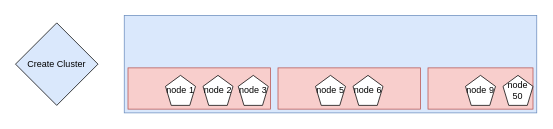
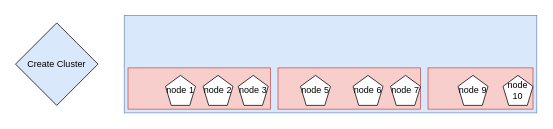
  <mxCell id="0" />
  <mxCell id="1" parent="0" />
  <mxCell id="2" value="" style="rounded=0;whiteSpace=wrap;html=1;fillColor=#dae8fc;strokeColor=#6c8ebf;" vertex="1" parent="1"><mxGeometry x="165" y="20" width="550" height="130" as="geometry" /></mxCell>
  <mxCell id="3" value="" style="rounded=0;whiteSpace=wrap;html=1;fillColor=#f8cecc;strokeColor=#b85450;" vertex="1" parent="1"><mxGeometry x="570" y="90" width="140" height="55" as="geometry" /></mxCell>
  <mxCell id="4" value="" style="rounded=0;whiteSpace=wrap;html=1;fillColor=#f8cecc;strokeColor=#b85450;" vertex="1" parent="1"><mxGeometry x="370" y="90" width="190" height="55" as="geometry" /></mxCell>
  <mxCell id="5" value="Create Cluster" style="rhombus;whiteSpace=wrap;html=1;fillColor=#dae8fc;" vertex="1" parent="1"><mxGeometry x="20" y="30" width="110" height="110" as="geometry" /></mxCell>
  <mxCell id="6" value="" style="rounded=0;whiteSpace=wrap;html=1;fillColor=#f8cecc;strokeColor=#b85450;" vertex="1" parent="1"><mxGeometry x="170" y="90" width="190" height="55" as="geometry" /></mxCell>
  <mxCell id="7" value="node 1" style="whiteSpace=wrap;html=1;shape=mxgraph.basic.pentagon" vertex="1" parent="1"><mxGeometry x="220" y="100" width="40" height="40" as="geometry" /></mxCell>
  <mxCell id="8" value="node 2" style="whiteSpace=wrap;html=1;shape=mxgraph.basic.pentagon" vertex="1" parent="1"><mxGeometry x="270" y="100" width="40" height="40" as="geometry" /></mxCell>
  <mxCell id="9" value="node 6" style="whiteSpace=wrap;html=1;shape=mxgraph.basic.pentagon" vertex="1" parent="1"><mxGeometry x="470" y="100" width="40" height="40" as="geometry" /></mxCell>
- <mxCell id="10" value="node 9" style="whiteSpace=wrap;html=1;shape=mxgraph.basic.pentagon" vertex="1" parent="1"><mxGeometry x="620" y="100" width="40" height="40" as="geometry" /></mxCell>
- <mxCell id="11" value="node 5" style="whiteSpace=wrap;html=1;shape=mxgraph.basic.pentagon" vertex="1" parent="1"><mxGeometry x="420" y="100" width="40" height="40" as="geometry" /></mxCell>
+ <mxCell id="10" value="node 9" style="whiteSpace=wrap;html=1;shape=mxgraph.basic.pentagon" vertex="1" parent="1"><mxGeometry x="610" y="100" width="40" height="40" as="geometry" /></mxCell>
+ <mxCell id="11" value="node 5" style="whiteSpace=wrap;html=1;shape=mxgraph.basic.pentagon" vertex="1" parent="1"><mxGeometry x="400" y="100" width="40" height="40" as="geometry" /></mxCell>
  <mxCell id="12" value="node 3" style="whiteSpace=wrap;html=1;shape=mxgraph.basic.pentagon" vertex="1" parent="1"><mxGeometry x="317" y="100" width="40" height="40" as="geometry" /></mxCell>
- <mxCell id="14" value="node 50" style="whiteSpace=wrap;html=1;shape=mxgraph.basic.pentagon" vertex="1" parent="1"><mxGeometry x="670" y="100" width="40" height="40" as="geometry" /></mxCell>
+ <mxCell id="13" value="node 7" style="whiteSpace=wrap;html=1;shape=mxgraph.basic.pentagon" vertex="1" parent="1"><mxGeometry x="520" y="100" width="40" height="40" as="geometry" /></mxCell>
+ <mxCell id="14" value="node 10" style="whiteSpace=wrap;html=1;shape=mxgraph.basic.pentagon" vertex="1" parent="1"><mxGeometry x="670" y="100" width="40" height="40" as="geometry" /></mxCell>
